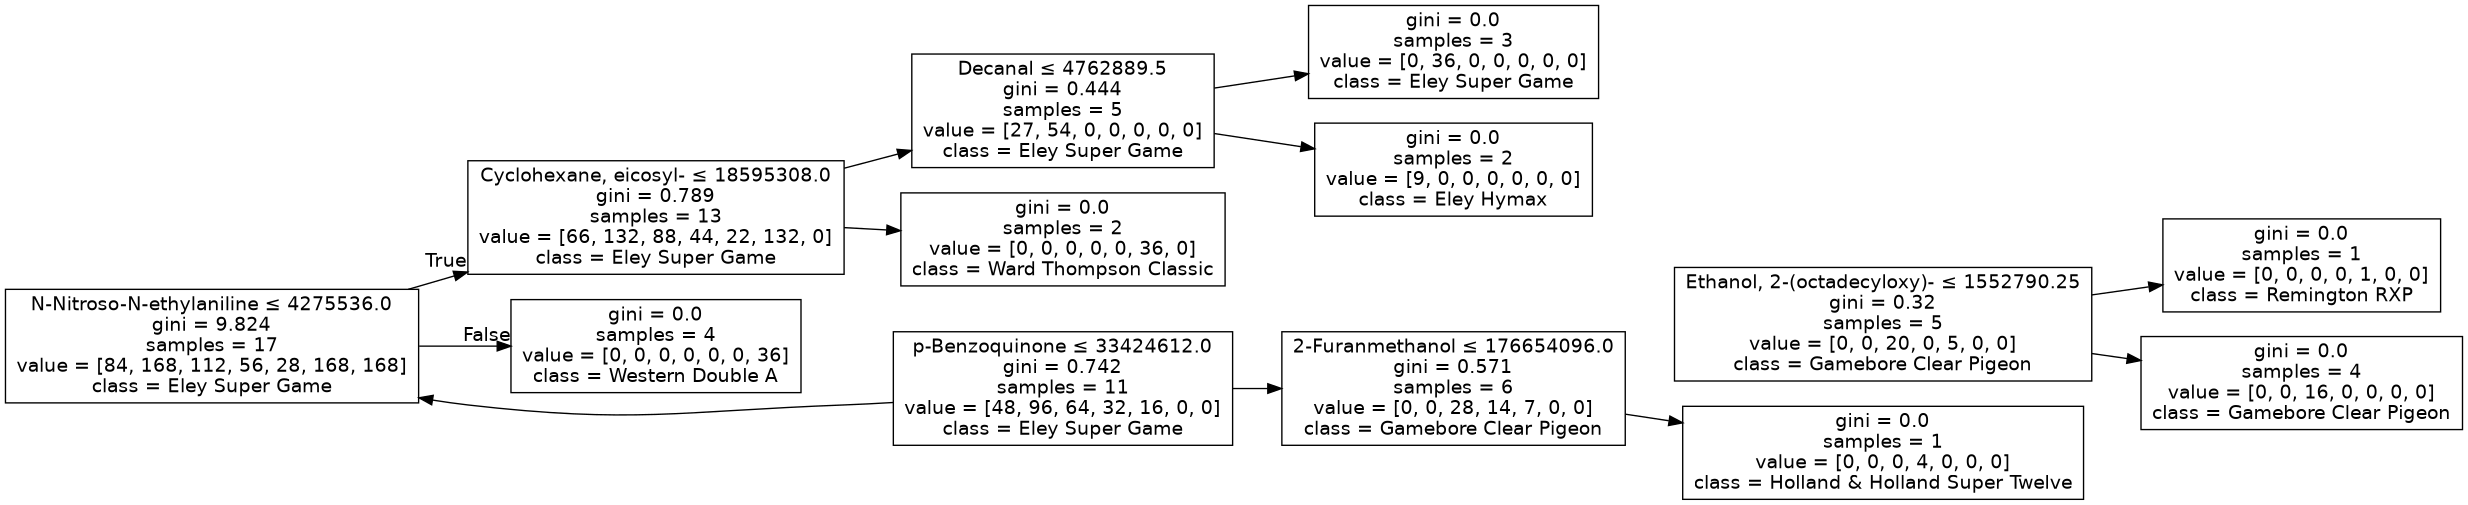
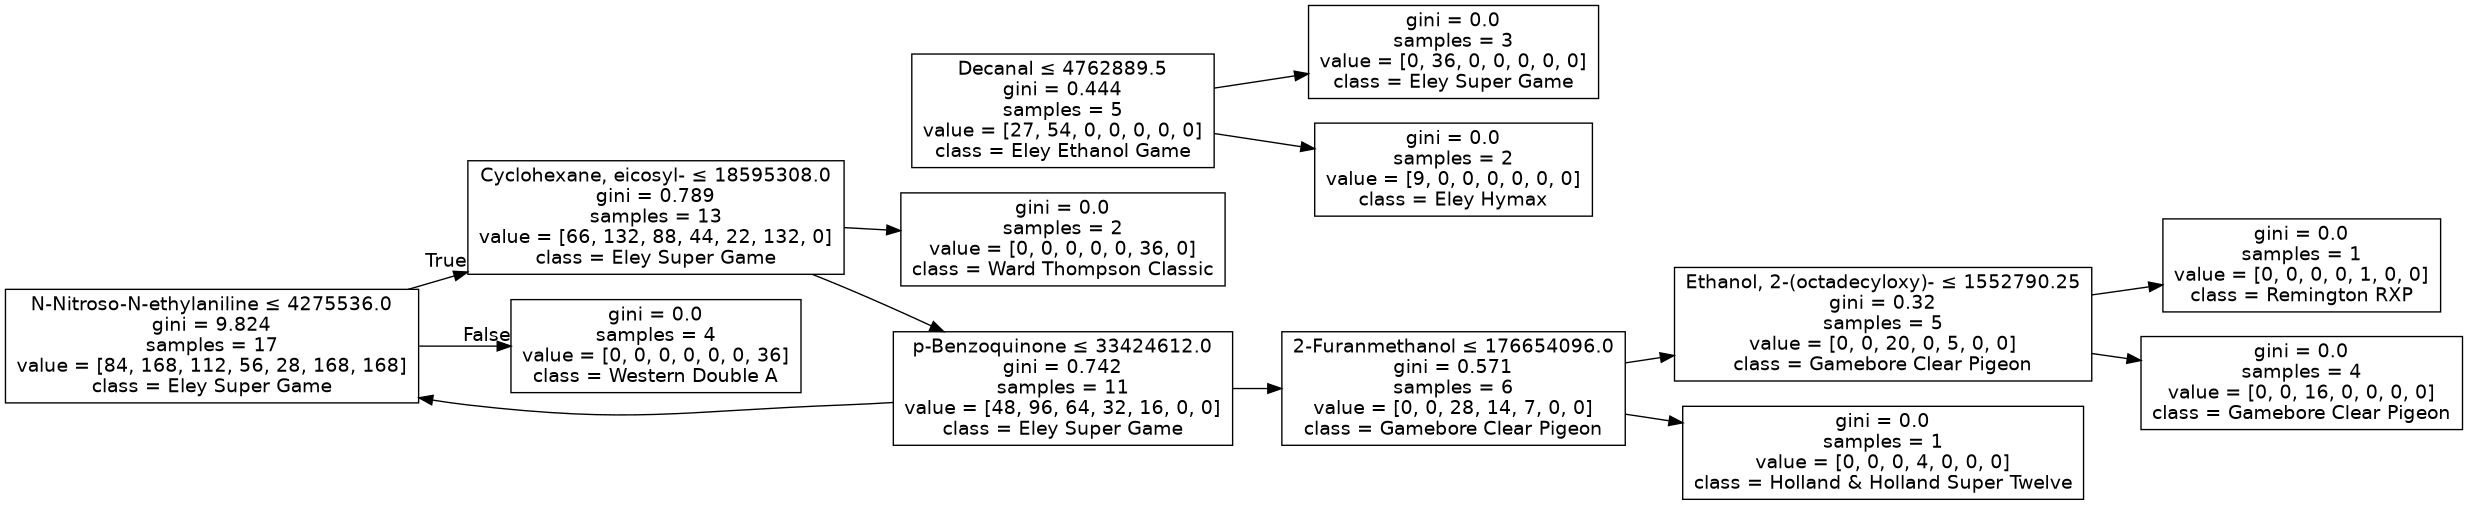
  digraph {
    rankdir=LR
    node [fontname=helvetica shape=box]
    edge [fontname=helvetica]
    n1 [label=<N-Nitroso-N-ethylaniline &le; 4275536.0<br/>gini = 9.824<br/>samples = 17<br/>value = [84, 168, 112, 56, 28, 168, 168]<br/>class = Eley Super Game>]
    n2 [label=<Cyclohexane, eicosyl- &le; 18595308.0<br/>gini = 0.789<br/>samples = 13<br/>value = [66, 132, 88, 44, 22, 132, 0]<br/>class = Eley Super Game>]
    n3 [label=<gini = 0.0<br/>samples = 4<br/>value = [0, 0, 0, 0, 0, 0, 36]<br/>class = Western Double A>]
    n4 [label=<p-Benzoquinone &le; 33424612.0<br/>gini = 0.742<br/>samples = 11<br/>value = [48, 96, 64, 32, 16, 0, 0]<br/>class = Eley Super Game>]
    n5 [label=<gini = 0.0<br/>samples = 2<br/>value = [0, 0, 0, 0, 0, 36, 0]<br/>class = Ward Thompson Classic>]
    n6 [label=<2-Furanmethanol &le; 176654096.0<br/>gini = 0.571<br/>samples = 6<br/>value = [0, 0, 28, 14, 7, 0, 0]<br/>class = Gamebore Clear Pigeon>]
    n7 [label=<Ethanol, 2-(octadecyloxy)- &le; 1552790.25<br/>gini = 0.32<br/>samples = 5<br/>value = [0, 0, 20, 0, 5, 0, 0]<br/>class = Gamebore Clear Pigeon>]
    n8 [label=<gini = 0.0<br/>samples = 1<br/>value = [0, 0, 0, 4, 0, 0, 0]<br/>class = Holland &amp; Holland Super Twelve>]
-   n9 [label=<Decanal &le; 4762889.5<br/>gini = 0.444<br/>samples = 5<br/>value = [27, 54, 0, 0, 0, 0, 0]<br/>class = Eley Super Game>]
+   n9 [label=<Decanal &le; 4762889.5<br/>gini = 0.444<br/>samples = 5<br/>value = [27, 54, 0, 0, 0, 0, 0]<br/>class = Eley Ethanol Game>]
    n10 [label=<gini = 0.0<br/>samples = 2<br/>value = [9, 0, 0, 0, 0, 0, 0]<br/>class = Eley Hymax>]
    n11 [label=<gini = 0.0<br/>samples = 3<br/>value = [0, 36, 0, 0, 0, 0, 0]<br/>class = Eley Super Game>]
    n12 [label=<gini = 0.0<br/>samples = 1<br/>value = [0, 0, 0, 0, 1, 0, 0]<br/>class = Remington RXP>]
    n13 [label=<gini = 0.0<br/>samples = 4<br/>value = [0, 0, 16, 0, 0, 0, 0]<br/>class = Gamebore Clear Pigeon>]
    n1 -> n2 [headlabel=True labelangle=45 labeldistance=2.5]
    n1 -> n3 [headlabel=False labelangle=-45 labeldistance=2.5]
-   n2 -> n9
+   n2 -> n4
    n2 -> n5
    n4 -> n1
    n4 -> n6
+   n6 -> n7
    n6 -> n8
    n7 -> n12
    n7 -> n13
    n9 -> n10
    n9 -> n11
  }
